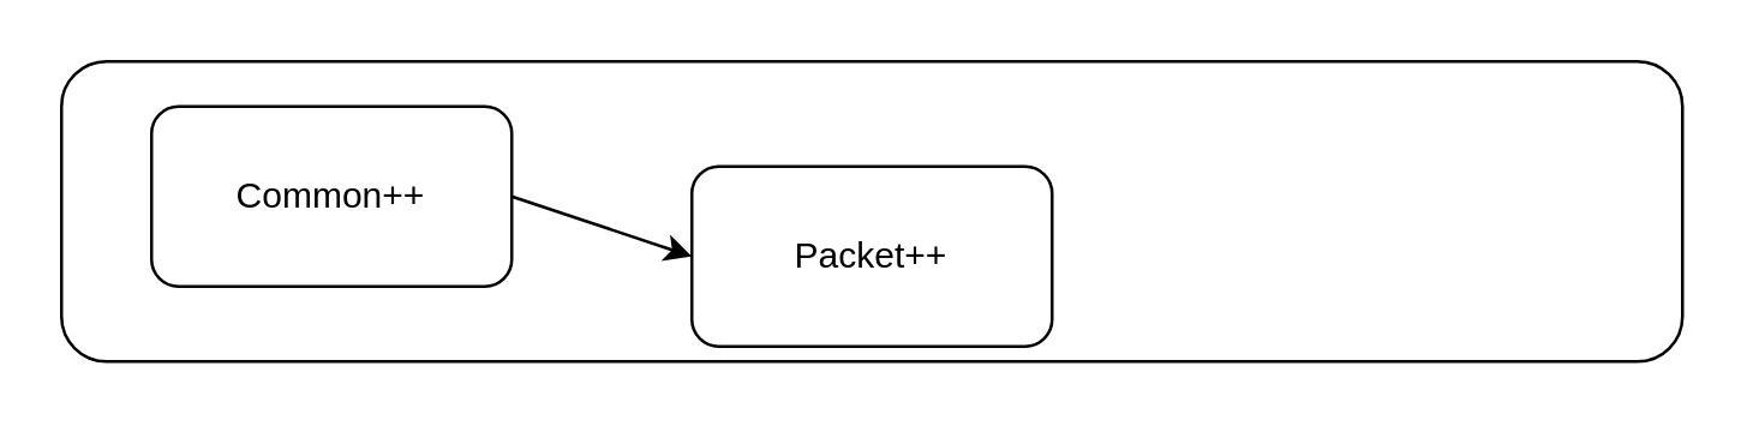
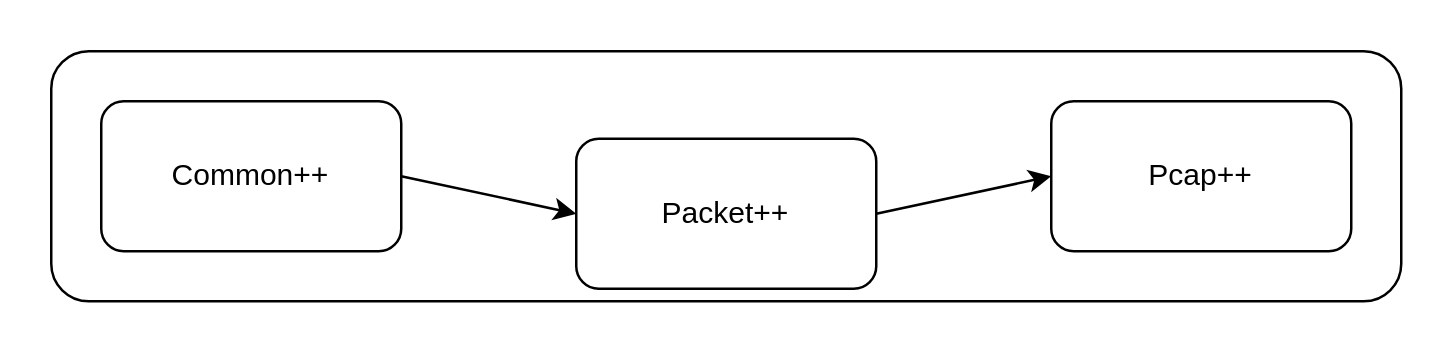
  <mxCell id="0" />
  <mxCell id="1" parent="0" />
  <mxCell id="2" value="" style="rounded=1;whiteSpace=wrap;html=1;" vertex="1" parent="1"><mxGeometry x="20" y="20" width="540" height="100" as="geometry" /></mxCell>
- <mxCell id="3" value="Common++" style="rounded=1;whiteSpace=wrap;html=1;" vertex="1" parent="1"><mxGeometry x="50" y="35" width="120" height="60" as="geometry" /></mxCell>
+ <mxCell id="3" value="Common++" style="rounded=1;whiteSpace=wrap;html=1;" vertex="1" parent="1"><mxGeometry x="40" y="40" width="120" height="60" as="geometry" /></mxCell>
  <mxCell id="4" value="Packet++" style="rounded=1;whiteSpace=wrap;html=1;" vertex="1" parent="1"><mxGeometry x="230" y="55" width="120" height="60" as="geometry" /></mxCell>
+ <mxCell id="5" value="Pcap++" style="rounded=1;whiteSpace=wrap;html=1;" vertex="1" parent="1"><mxGeometry x="420" y="40" width="120" height="60" as="geometry" /></mxCell>
  <mxCell id="6" value="" style="endArrow=classic;html=1;rounded=0;exitX=1;exitY=0.5;exitDx=0;exitDy=0;entryX=0;entryY=0.5;entryDx=0;entryDy=0;" edge="1" parent="1" source="3" target="4"><mxGeometry width="50" height="50" relative="1" as="geometry"><mxPoint x="280" y="180" as="sourcePoint" /><mxPoint x="330" y="130" as="targetPoint" /></mxGeometry></mxCell>
+ <mxCell id="7" value="" style="endArrow=classic;html=1;rounded=0;exitX=1;exitY=0.5;exitDx=0;exitDy=0;entryX=0;entryY=0.5;entryDx=0;entryDy=0;" edge="1" parent="1" source="4" target="5"><mxGeometry width="50" height="50" relative="1" as="geometry"><mxPoint x="170" y="80" as="sourcePoint" /><mxPoint x="390" y="130" as="targetPoint" /></mxGeometry></mxCell>
